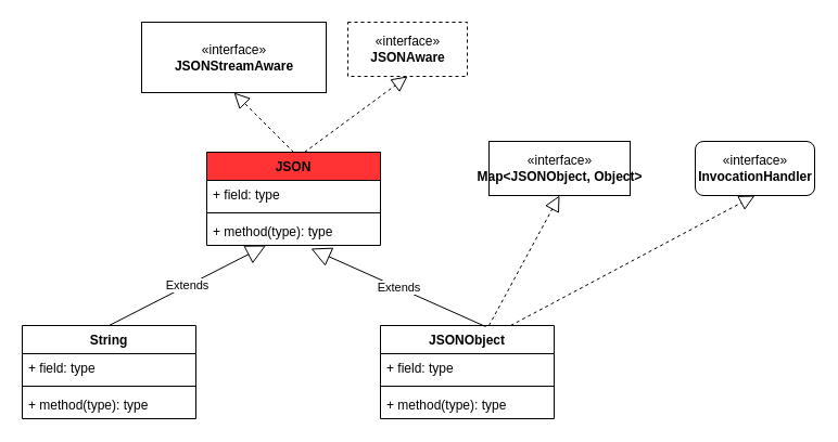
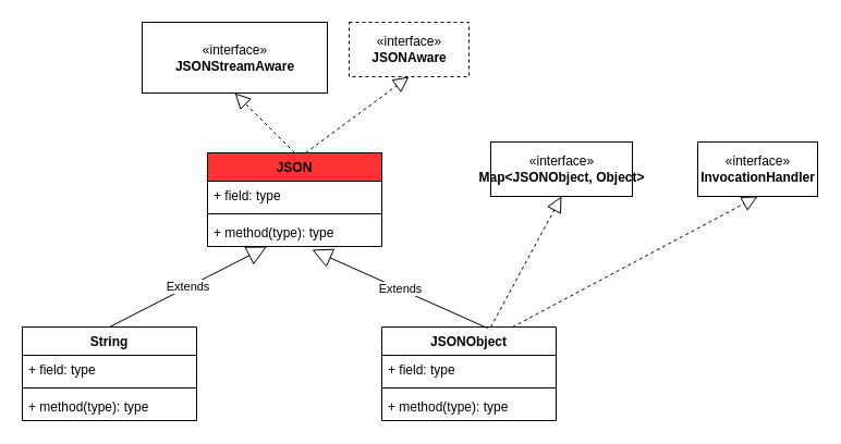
  <mxCell id="0" />
  <mxCell id="1" parent="0" />
  <mxCell id="2" value="JSON" style="swimlane;fontStyle=1;align=center;verticalAlign=top;childLayout=stackLayout;horizontal=1;startSize=26;horizontalStack=0;resizeParent=1;resizeParentMax=0;resizeLast=0;collapsible=1;marginBottom=0;fillColor=#FF3333;" parent="1" vertex="1"><mxGeometry x="190" y="140" width="160" height="86" as="geometry" /></mxCell>
  <mxCell id="3" value="" style="endArrow=block;dashed=1;endFill=0;endSize=12;html=1;entryX=0.5;entryY=1;entryDx=0;entryDy=0;" parent="2" target="8" edge="1"><mxGeometry width="160" relative="1" as="geometry"><mxPoint x="80" as="sourcePoint" /><mxPoint x="240" as="targetPoint" /></mxGeometry></mxCell>
  <mxCell id="4" value="" style="endArrow=block;dashed=1;endFill=0;endSize=12;html=1;entryX=0.5;entryY=1;entryDx=0;entryDy=0;" parent="2" target="9" edge="1"><mxGeometry width="160" relative="1" as="geometry"><mxPoint x="90" as="sourcePoint" /><mxPoint x="250" as="targetPoint" /></mxGeometry></mxCell>
  <mxCell id="5" value="+ field: type" style="text;strokeColor=none;fillColor=none;align=left;verticalAlign=top;spacingLeft=4;spacingRight=4;overflow=hidden;rotatable=0;points=[[0,0.5],[1,0.5]];portConstraint=eastwest;" parent="2" vertex="1"><mxGeometry y="26" width="160" height="26" as="geometry" /></mxCell>
  <mxCell id="6" value="" style="line;strokeWidth=1;fillColor=none;align=left;verticalAlign=middle;spacingTop=-1;spacingLeft=3;spacingRight=3;rotatable=0;labelPosition=right;points=[];portConstraint=eastwest;" parent="2" vertex="1"><mxGeometry y="52" width="160" height="8" as="geometry" /></mxCell>
  <mxCell id="7" value="+ method(type): type" style="text;strokeColor=none;fillColor=none;align=left;verticalAlign=top;spacingLeft=4;spacingRight=4;overflow=hidden;rotatable=0;points=[[0,0.5],[1,0.5]];portConstraint=eastwest;" parent="2" vertex="1"><mxGeometry y="60" width="160" height="26" as="geometry" /></mxCell>
  <mxCell id="8" value="«interface»&lt;br&gt;&lt;b&gt;JSONStreamAware&lt;/b&gt;" style="html=1;" parent="1" vertex="1"><mxGeometry x="130" y="20" width="170" height="65" as="geometry" /></mxCell>
  <mxCell id="9" value="«interface»&lt;br&gt;&lt;b&gt;JSONAware&lt;/b&gt;" style="html=1;dashed=1;" parent="1" vertex="1"><mxGeometry x="320" y="20" width="110" height="50" as="geometry" /></mxCell>
  <mxCell id="10" value="String" style="swimlane;fontStyle=1;align=center;verticalAlign=top;childLayout=stackLayout;horizontal=1;startSize=26;horizontalStack=0;resizeParent=1;resizeParentMax=0;resizeLast=0;collapsible=1;marginBottom=0;" parent="1" vertex="1"><mxGeometry x="20" y="300" width="160" height="86" as="geometry" /></mxCell>
  <mxCell id="11" value="Extends" style="endArrow=block;endSize=16;endFill=0;html=1;" parent="10" target="7" edge="1"><mxGeometry width="160" relative="1" as="geometry"><mxPoint x="80" as="sourcePoint" /><mxPoint x="240" as="targetPoint" /></mxGeometry></mxCell>
  <mxCell id="12" value="+ field: type" style="text;strokeColor=none;fillColor=none;align=left;verticalAlign=top;spacingLeft=4;spacingRight=4;overflow=hidden;rotatable=0;points=[[0,0.5],[1,0.5]];portConstraint=eastwest;" parent="10" vertex="1"><mxGeometry y="26" width="160" height="26" as="geometry" /></mxCell>
  <mxCell id="13" value="" style="line;strokeWidth=1;fillColor=none;align=left;verticalAlign=middle;spacingTop=-1;spacingLeft=3;spacingRight=3;rotatable=0;labelPosition=right;points=[];portConstraint=eastwest;" parent="10" vertex="1"><mxGeometry y="52" width="160" height="8" as="geometry" /></mxCell>
  <mxCell id="14" value="+ method(type): type" style="text;strokeColor=none;fillColor=none;align=left;verticalAlign=top;spacingLeft=4;spacingRight=4;overflow=hidden;rotatable=0;points=[[0,0.5],[1,0.5]];portConstraint=eastwest;" parent="10" vertex="1"><mxGeometry y="60" width="160" height="26" as="geometry" /></mxCell>
  <mxCell id="15" value="JSONObject" style="swimlane;fontStyle=1;align=center;verticalAlign=top;childLayout=stackLayout;horizontal=1;startSize=26;horizontalStack=0;resizeParent=1;resizeParentMax=0;resizeLast=0;collapsible=1;marginBottom=0;" parent="1" vertex="1"><mxGeometry x="350" y="300" width="160" height="86" as="geometry" /></mxCell>
  <mxCell id="16" value="" style="endArrow=block;dashed=1;endFill=0;endSize=12;html=1;entryX=0.5;entryY=1;entryDx=0;entryDy=0;" edge="1" parent="15" target="22"><mxGeometry width="160" relative="1" as="geometry"><mxPoint x="100" as="sourcePoint" /><mxPoint x="260" as="targetPoint" /></mxGeometry></mxCell>
  <mxCell id="17" value="" style="endArrow=block;dashed=1;endFill=0;endSize=12;html=1;entryX=0.5;entryY=1;entryDx=0;entryDy=0;" edge="1" parent="15" target="23"><mxGeometry width="160" relative="1" as="geometry"><mxPoint x="120" as="sourcePoint" /><mxPoint x="280" as="targetPoint" /></mxGeometry></mxCell>
  <mxCell id="18" value="+ field: type" style="text;strokeColor=none;fillColor=none;align=left;verticalAlign=top;spacingLeft=4;spacingRight=4;overflow=hidden;rotatable=0;points=[[0,0.5],[1,0.5]];portConstraint=eastwest;" parent="15" vertex="1"><mxGeometry y="26" width="160" height="26" as="geometry" /></mxCell>
  <mxCell id="19" value="" style="line;strokeWidth=1;fillColor=none;align=left;verticalAlign=middle;spacingTop=-1;spacingLeft=3;spacingRight=3;rotatable=0;labelPosition=right;points=[];portConstraint=eastwest;" parent="15" vertex="1"><mxGeometry y="52" width="160" height="8" as="geometry" /></mxCell>
  <mxCell id="20" value="+ method(type): type" style="text;strokeColor=none;fillColor=none;align=left;verticalAlign=top;spacingLeft=4;spacingRight=4;overflow=hidden;rotatable=0;points=[[0,0.5],[1,0.5]];portConstraint=eastwest;" parent="15" vertex="1"><mxGeometry y="60" width="160" height="26" as="geometry" /></mxCell>
  <mxCell id="21" value="Extends" style="endArrow=block;endSize=16;endFill=0;html=1;entryX=0.6;entryY=1.115;entryDx=0;entryDy=0;entryPerimeter=0;exitX=0.606;exitY=0.012;exitDx=0;exitDy=0;exitPerimeter=0;" parent="1" source="15" target="7" edge="1"><mxGeometry width="160" relative="1" as="geometry"><mxPoint x="470" y="300" as="sourcePoint" /><mxPoint x="630" y="300" as="targetPoint" /></mxGeometry></mxCell>
  <mxCell id="22" value="«interface»&lt;br&gt;&lt;b&gt;Map&amp;lt;JSONObject, Object&amp;gt;&lt;/b&gt;" style="html=1;fillColor=#FFFFFF;" vertex="1" parent="1"><mxGeometry x="450" y="130" width="130" height="50" as="geometry" /></mxCell>
- <mxCell id="23" value="«interface»&lt;br&gt;&lt;b&gt;InvocationHandler&lt;/b&gt;" style="html=1;fillColor=#FFFFFF;rounded=1;" vertex="1" parent="1"><mxGeometry x="640" y="130" width="110" height="50" as="geometry" /></mxCell>
+ <mxCell id="23" value="«interface»&lt;br&gt;&lt;b&gt;InvocationHandler&lt;/b&gt;" style="html=1;fillColor=#FFFFFF;" vertex="1" parent="1"><mxGeometry x="640" y="130" width="110" height="50" as="geometry" /></mxCell>
